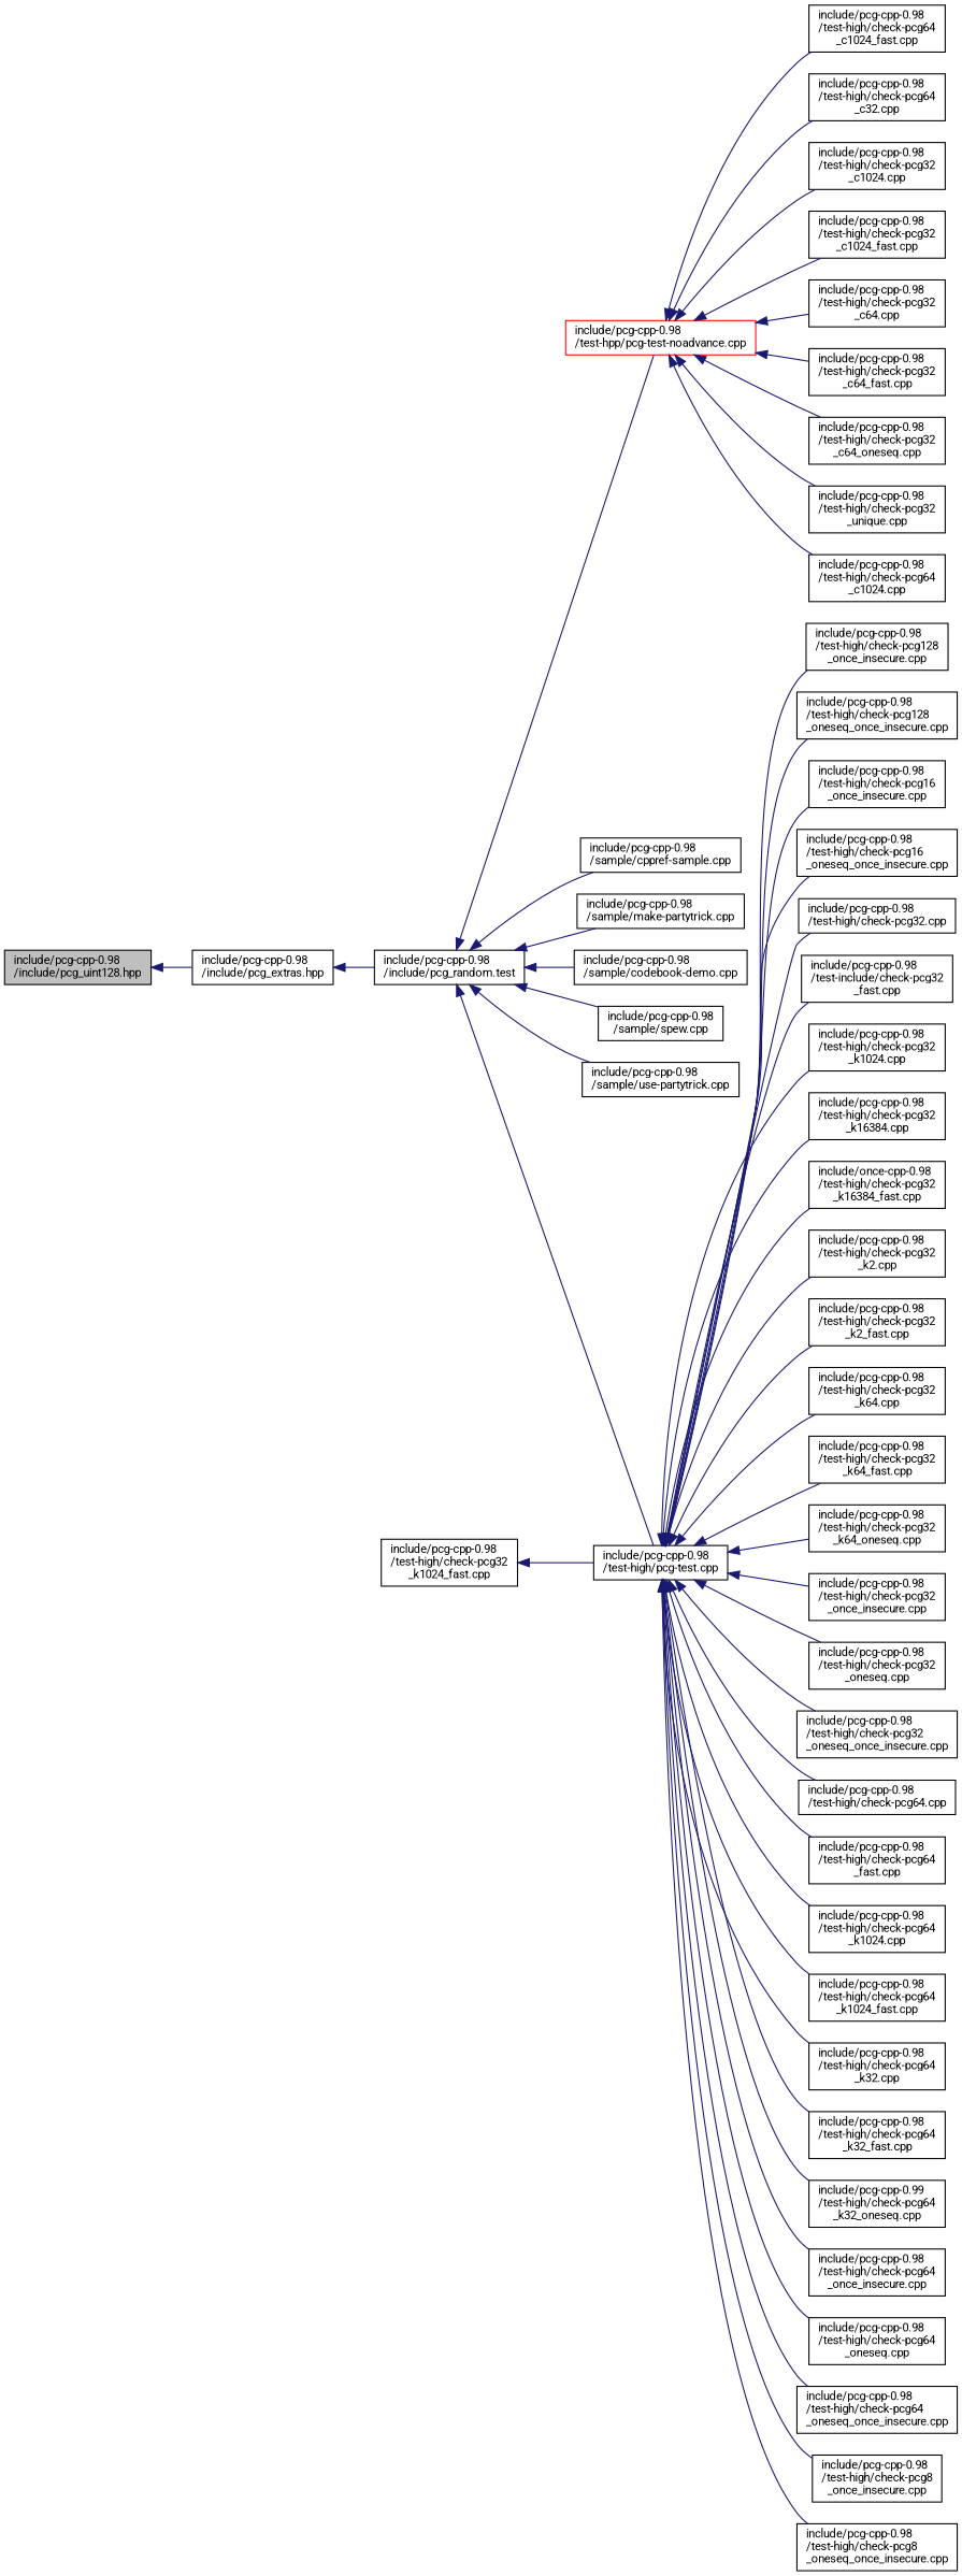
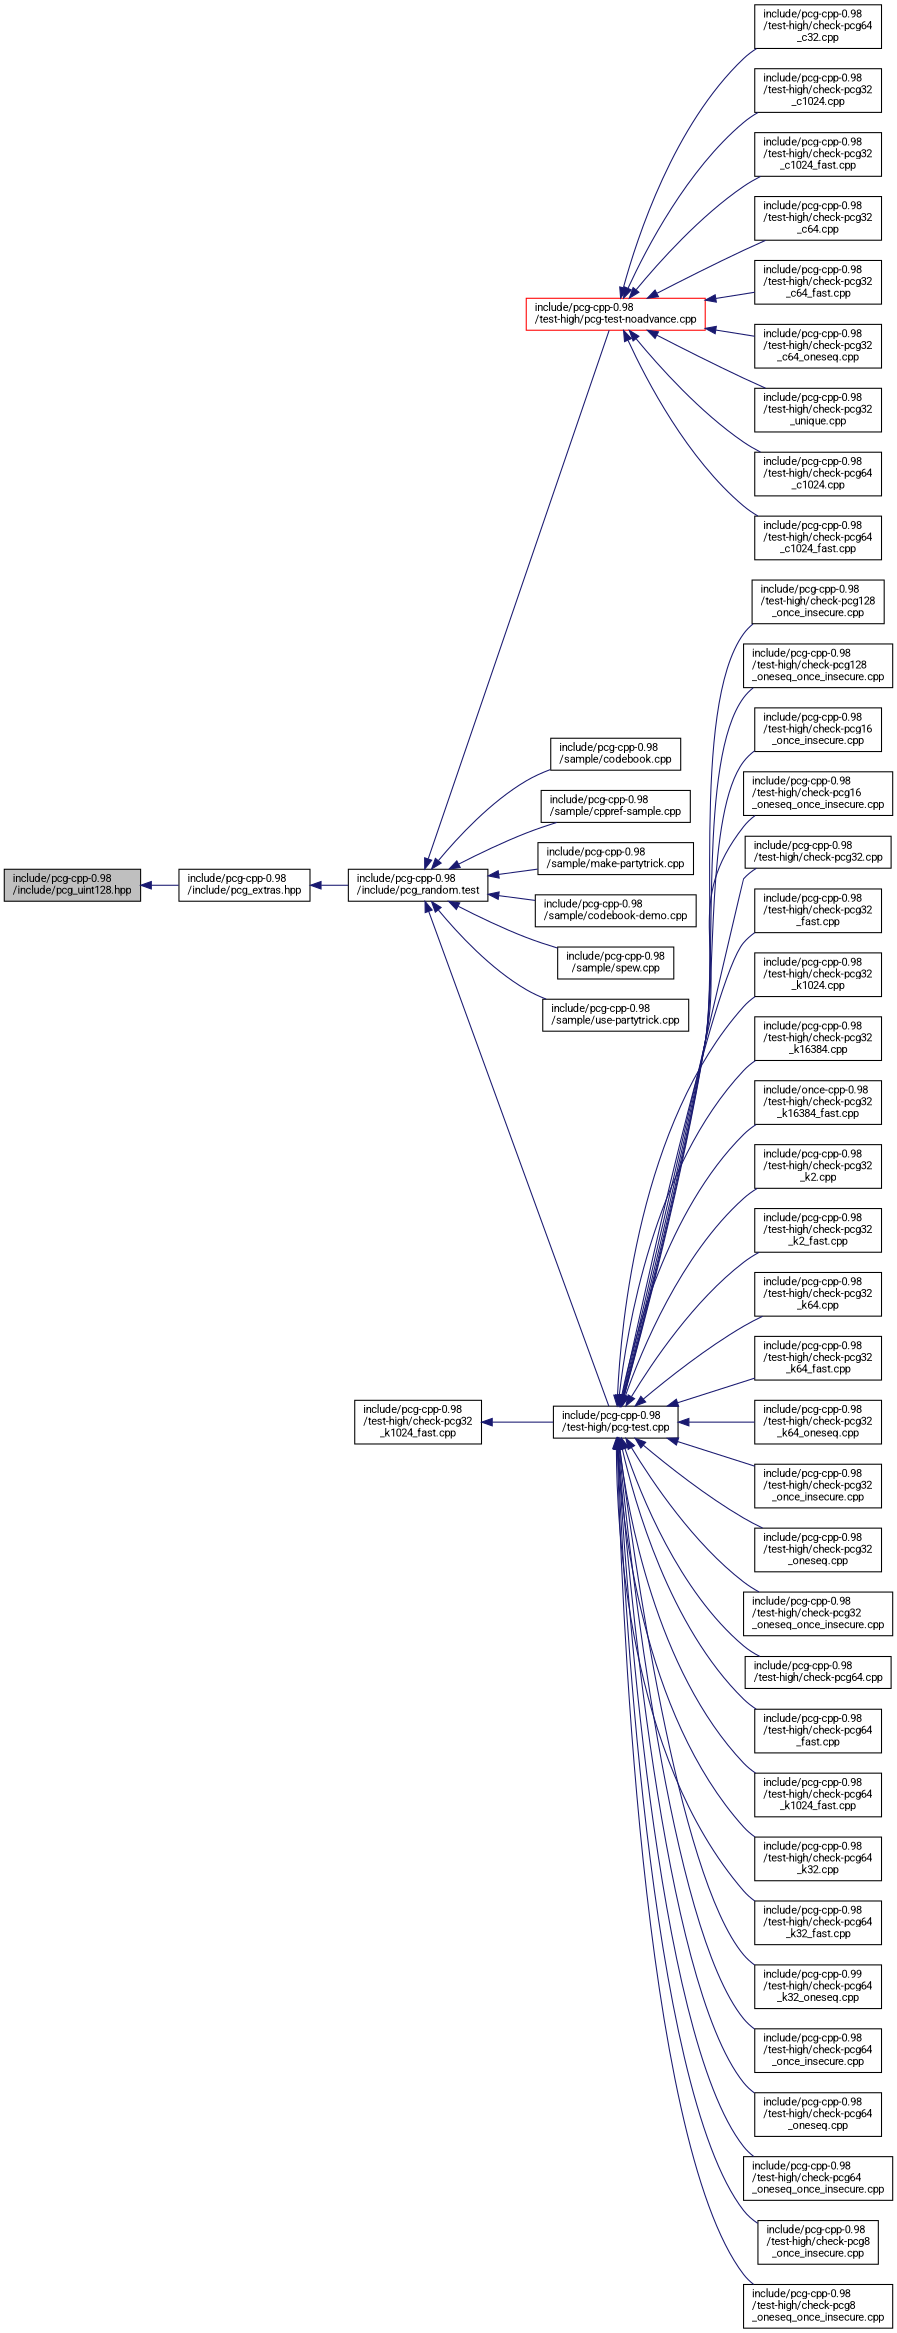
  digraph {
    fontname=Roboto
    rankdir=LR
    node [color=black fillcolor=white fontname=Roboto fontsize=10 shape=record style=filled]
    edge [color=midnightblue dir=back fontname=Roboto fontsize=10 labelfontname=Helvetica labelfontsize=10 style=solid]
    n1 [fillcolor=grey75 fontcolor=black height=0.2 label="include/pcg-cpp-0.98\l/include/pcg_uint128.hpp" width=0.4]
    n2 [height=0.2 label="include/pcg-cpp-0.98\l/include/pcg_extras.hpp" width=0.4]
    n3 [height=0.2 label="include/pcg-cpp-0.98\l/include/pcg_random.test" width=0.4]
+   n4 [height=0.2 label="include/pcg-cpp-0.98\l/sample/codebook.cpp" width=0.4]
    n5 [height=0.2 label="include/pcg-cpp-0.98\l/sample/cppref-sample.cpp" width=0.4]
    n6 [height=0.2 label="include/pcg-cpp-0.98\l/sample/make-partytrick.cpp" width=0.4]
    n7 [height=0.2 label="include/pcg-cpp-0.98\l/sample/codebook-demo.cpp" width=0.4]
    n8 [height=0.2 label="include/pcg-cpp-0.98\l/sample/spew.cpp" width=0.4]
    n9 [height=0.2 label="include/pcg-cpp-0.98\l/sample/use-partytrick.cpp" width=0.4]
    n10 [height=0.2 label="include/pcg-cpp-0.98\l/test-high/pcg-test.cpp" width=0.4]
-   n11 [color=red height=0.2 label="include/pcg-cpp-0.98\l/test-hpp/pcg-test-noadvance.cpp" width=0.4]
+   n11 [color=red height=0.2 label="include/pcg-cpp-0.98\l/test-high/pcg-test-noadvance.cpp" width=0.4]
    n12 [height=0.2 label="include/pcg-cpp-0.98\l/test-high/check-pcg128\l_once_insecure.cpp" width=0.4]
    n13 [height=0.2 label="include/pcg-cpp-0.98\l/test-high/check-pcg128\l_oneseq_once_insecure.cpp" width=0.4]
    n14 [height=0.2 label="include/pcg-cpp-0.98\l/test-high/check-pcg16\l_once_insecure.cpp" width=0.4]
    n15 [height=0.2 label="include/pcg-cpp-0.98\l/test-high/check-pcg16\l_oneseq_once_insecure.cpp" width=0.4]
    n16 [height=0.2 label="include/pcg-cpp-0.98\l/test-high/check-pcg32.cpp" width=0.4]
-   n17 [height=0.2 label="include/pcg-cpp-0.98\l/test-include/check-pcg32\l_fast.cpp" width=0.4]
+   n17 [height=0.2 label="include/pcg-cpp-0.98\l/test-high/check-pcg32\l_fast.cpp" width=0.4]
    n18 [height=0.2 label="include/pcg-cpp-0.98\l/test-high/check-pcg32\l_k1024.cpp" width=0.4]
    n19 [height=0.2 label="include/pcg-cpp-0.98\l/test-high/check-pcg32\l_k16384.cpp" width=0.4]
    n20 [height=0.2 label="include/once-cpp-0.98\l/test-high/check-pcg32\l_k16384_fast.cpp" width=0.4]
    n21 [height=0.2 label="include/pcg-cpp-0.98\l/test-high/check-pcg32\l_k2.cpp" width=0.4]
    n22 [height=0.2 label="include/pcg-cpp-0.98\l/test-high/check-pcg32\l_k2_fast.cpp" width=0.4]
    n23 [height=0.2 label="include/pcg-cpp-0.98\l/test-high/check-pcg32\l_k64.cpp" width=0.4]
    n24 [height=0.2 label="include/pcg-cpp-0.98\l/test-high/check-pcg32\l_k64_fast.cpp" width=0.4]
    n25 [height=0.2 label="include/pcg-cpp-0.98\l/test-high/check-pcg32\l_k64_oneseq.cpp" width=0.4]
    n26 [height=0.2 label="include/pcg-cpp-0.98\l/test-high/check-pcg32\l_once_insecure.cpp" width=0.4]
    n27 [height=0.2 label="include/pcg-cpp-0.98\l/test-high/check-pcg32\l_oneseq.cpp" width=0.4]
    n28 [height=0.2 label="include/pcg-cpp-0.98\l/test-high/check-pcg32\l_oneseq_once_insecure.cpp" width=0.4]
    n29 [height=0.2 label="include/pcg-cpp-0.98\l/test-high/check-pcg64.cpp" width=0.4]
    n30 [height=0.2 label="include/pcg-cpp-0.98\l/test-high/check-pcg64\l_fast.cpp" width=0.4]
-   n31 [height=0.2 label="include/pcg-cpp-0.98\l/test-high/check-pcg64\l_k1024.cpp" width=0.4]
    n32 [height=0.2 label="include/pcg-cpp-0.98\l/test-high/check-pcg64\l_k1024_fast.cpp" width=0.4]
    n33 [height=0.2 label="include/pcg-cpp-0.98\l/test-high/check-pcg64\l_k32.cpp" width=0.4]
    n34 [height=0.2 label="include/pcg-cpp-0.98\l/test-high/check-pcg64\l_k32_fast.cpp" width=0.4]
    n35 [height=0.2 label="include/pcg-cpp-0.99\l/test-high/check-pcg64\l_k32_oneseq.cpp" width=0.4]
    n36 [height=0.2 label="include/pcg-cpp-0.98\l/test-high/check-pcg64\l_once_insecure.cpp" width=0.4]
    n37 [height=0.2 label="include/pcg-cpp-0.98\l/test-high/check-pcg64\l_oneseq.cpp" width=0.4]
    n38 [height=0.2 label="include/pcg-cpp-0.98\l/test-high/check-pcg64\l_oneseq_once_insecure.cpp" width=0.4]
    n39 [height=0.2 label="include/pcg-cpp-0.98\l/test-high/check-pcg8\l_once_insecure.cpp" width=0.4]
    n40 [height=0.2 label="include/pcg-cpp-0.98\l/test-high/check-pcg8\l_oneseq_once_insecure.cpp" width=0.4]
    n41 [height=0.2 label="include/pcg-cpp-0.98\l/test-high/check-pcg32\l_c1024.cpp" width=0.4]
    n42 [height=0.2 label="include/pcg-cpp-0.98\l/test-high/check-pcg32\l_c1024_fast.cpp" width=0.4]
    n43 [height=0.2 label="include/pcg-cpp-0.98\l/test-high/check-pcg32\l_c64.cpp" width=0.4]
    n44 [height=0.2 label="include/pcg-cpp-0.98\l/test-high/check-pcg32\l_c64_fast.cpp" width=0.4]
    n45 [height=0.2 label="include/pcg-cpp-0.98\l/test-high/check-pcg32\l_c64_oneseq.cpp" width=0.4]
    n46 [height=0.2 label="include/pcg-cpp-0.98\l/test-high/check-pcg32\l_unique.cpp" width=0.4]
    n47 [height=0.2 label="include/pcg-cpp-0.98\l/test-high/check-pcg64\l_c1024.cpp" width=0.4]
    n48 [height=0.2 label="include/pcg-cpp-0.98\l/test-high/check-pcg64\l_c1024_fast.cpp" width=0.4]
    n49 [height=0.2 label="include/pcg-cpp-0.98\l/test-high/check-pcg64\l_c32.cpp" width=0.4]
    n50 [height=0.2 label="include/pcg-cpp-0.98\l/test-high/check-pcg32\l_k1024_fast.cpp" width=0.4]
    n1 -> n2
    n2 -> n3
+   n3 -> n4
    n3 -> n5
    n3 -> n6
    n3 -> n7
    n3 -> n8
    n3 -> n9
    n3 -> n10
    n3 -> n11
    n10 -> n12
    n10 -> n13
    n10 -> n14
    n10 -> n15
    n10 -> n16
    n10 -> n17
    n10 -> n18
    n10 -> n19
    n10 -> n20
    n10 -> n21
    n10 -> n22
    n10 -> n23
    n10 -> n24
    n10 -> n25
    n10 -> n26
    n10 -> n27
    n10 -> n28
    n10 -> n29
    n10 -> n30
-   n10 -> n31
    n10 -> n32
    n10 -> n33
    n10 -> n34
    n10 -> n35
    n10 -> n36
    n10 -> n37
    n10 -> n38
    n10 -> n39
    n10 -> n40
    n11 -> n41
    n11 -> n42
    n11 -> n43
    n11 -> n44
    n11 -> n45
    n11 -> n46
    n11 -> n47
    n11 -> n48
    n11 -> n49
    n50 -> n10
  }
